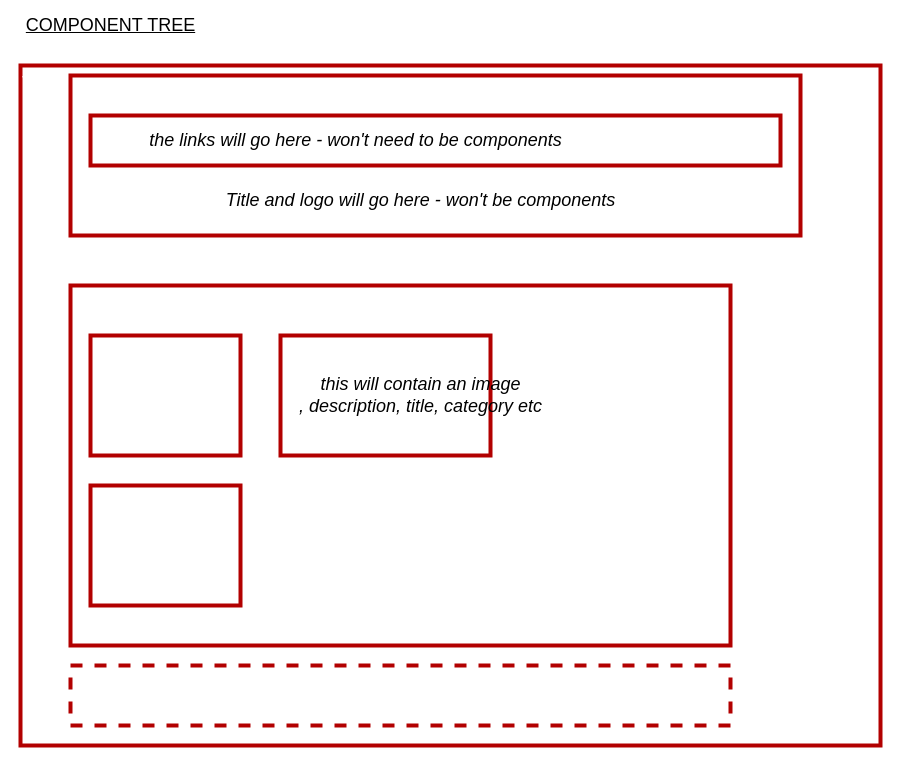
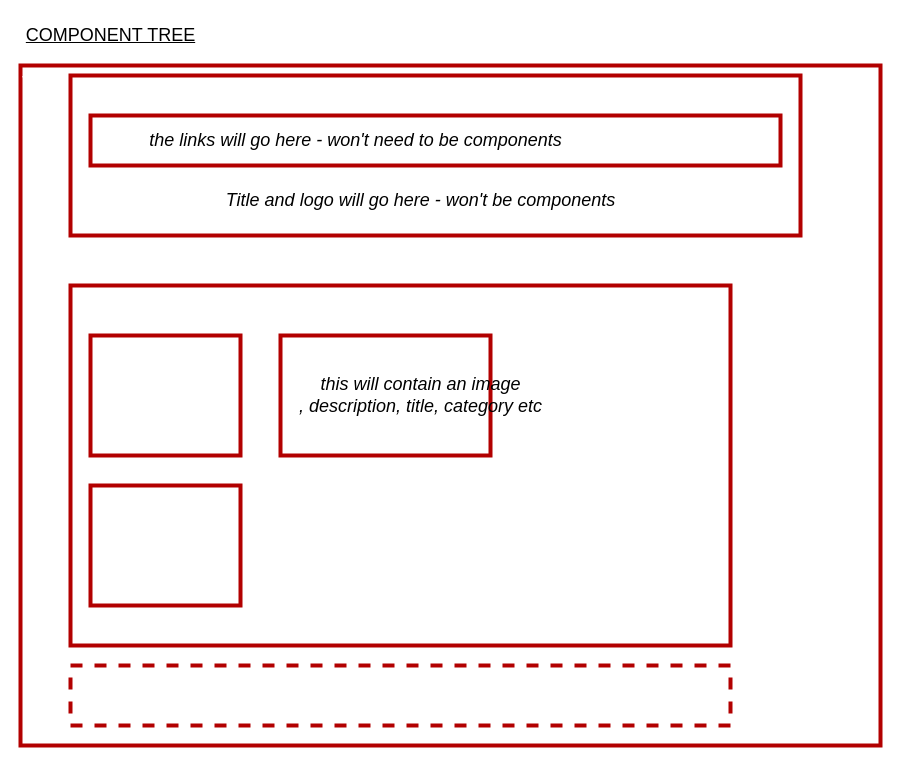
  <mxCell id="0" />
  <mxCell id="1" parent="0" />
  <mxCell id="2" value="the links will go here - won't need to be components" style="text;html=1;resizable=0;autosize=1;align=center;verticalAlign=middle;points=[];fillColor=none;strokeColor=none;rounded=0;fontSize=18;fontStyle=2" parent="1" vertex="1"><mxGeometry x="140" y="125" width="430" height="30" as="geometry" /></mxCell>
  <mxCell id="3" value="Title" style="whiteSpace=wrap;html=1;fillColor=none;fontColor=#ffffff;strokeColor=#B20000;strokeWidth=4;fontSize=19;align=left;verticalAlign=top;" parent="1" vertex="1"><mxGeometry x="20" y="65" width="860" height="680" as="geometry" /></mxCell>
  <mxCell id="4" value="Header" style="whiteSpace=wrap;html=1;fillColor=none;fontColor=#ffffff;strokeColor=#B20000;strokeWidth=4;fontSize=19;verticalAlign=top;align=left;" parent="1" vertex="1"><mxGeometry x="70" y="75" width="730" height="160" as="geometry" /></mxCell>
- <mxCell id="5" value="COMPONENT TREE" style="text;html=1;resizable=0;autosize=1;align=center;verticalAlign=middle;points=[];fillColor=none;strokeColor=none;rounded=0;fontSize=18;fontStyle=4" parent="1" vertex="1"><mxGeometry x="20" y="10" width="180" height="30" as="geometry" /></mxCell>
+ <mxCell id="5" value="COMPONENT TREE" style="text;html=1;resizable=0;autosize=1;align=center;verticalAlign=middle;points=[];fillColor=none;strokeColor=none;rounded=0;fontSize=18;fontStyle=4" parent="1" vertex="1"><mxGeometry x="20" y="20" width="180" height="30" as="geometry" /></mxCell>
  <mxCell id="6" value="Nav" style="whiteSpace=wrap;html=1;fillColor=none;fontColor=#ffffff;strokeColor=#B20000;strokeWidth=4;fontSize=19;verticalAlign=top;align=left;" parent="1" vertex="1"><mxGeometry x="90" y="115" width="690" height="50" as="geometry" /></mxCell>
  <mxCell id="7" value="Footer" style="whiteSpace=wrap;html=1;fillColor=none;fontColor=#ffffff;strokeColor=#B20000;strokeWidth=4;fontSize=19;verticalAlign=top;align=left;dashed=1;" parent="1" vertex="1"><mxGeometry x="70" y="665" width="660" height="60" as="geometry" /></mxCell>
  <mxCell id="8" value="ProductsGroup" style="whiteSpace=wrap;html=1;fillColor=none;fontColor=#ffffff;strokeColor=#B20000;strokeWidth=4;fontSize=19;verticalAlign=top;align=left;" parent="1" vertex="1"><mxGeometry x="70" y="285" width="660" height="360" as="geometry" /></mxCell>
  <mxCell id="9" value="Product" style="whiteSpace=wrap;html=1;fillColor=none;fontColor=#ffffff;strokeColor=#B20000;strokeWidth=4;fontSize=19;verticalAlign=top;align=left;" parent="1" vertex="1"><mxGeometry x="90" y="335" width="150" height="120" as="geometry" /></mxCell>
  <mxCell id="10" value="Product" style="whiteSpace=wrap;html=1;fillColor=none;fontColor=#ffffff;strokeColor=#B20000;strokeWidth=4;fontSize=19;verticalAlign=top;align=left;" parent="1" vertex="1"><mxGeometry x="90" y="485" width="150" height="120" as="geometry" /></mxCell>
  <mxCell id="11" value="Product" style="whiteSpace=wrap;html=1;fillColor=none;fontColor=#ffffff;strokeColor=#B20000;strokeWidth=4;fontSize=19;verticalAlign=top;align=left;" parent="1" vertex="1"><mxGeometry x="280" y="335" width="210" height="120" as="geometry" /></mxCell>
  <mxCell id="12" value="Title and logo will go here - won't be components" style="text;html=1;resizable=0;autosize=1;align=center;verticalAlign=middle;points=[];fillColor=none;strokeColor=none;rounded=0;fontSize=18;fontStyle=2" parent="1" vertex="1"><mxGeometry x="220" y="185" width="400" height="30" as="geometry" /></mxCell>
  <mxCell id="13" value="this will contain an image&lt;br&gt;, description, title, category etc" style="text;html=1;resizable=0;autosize=1;align=center;verticalAlign=middle;points=[];fillColor=none;strokeColor=none;rounded=0;fontSize=18;fontStyle=2" parent="1" vertex="1"><mxGeometry x="290" y="370" width="260" height="50" as="geometry" /></mxCell>
